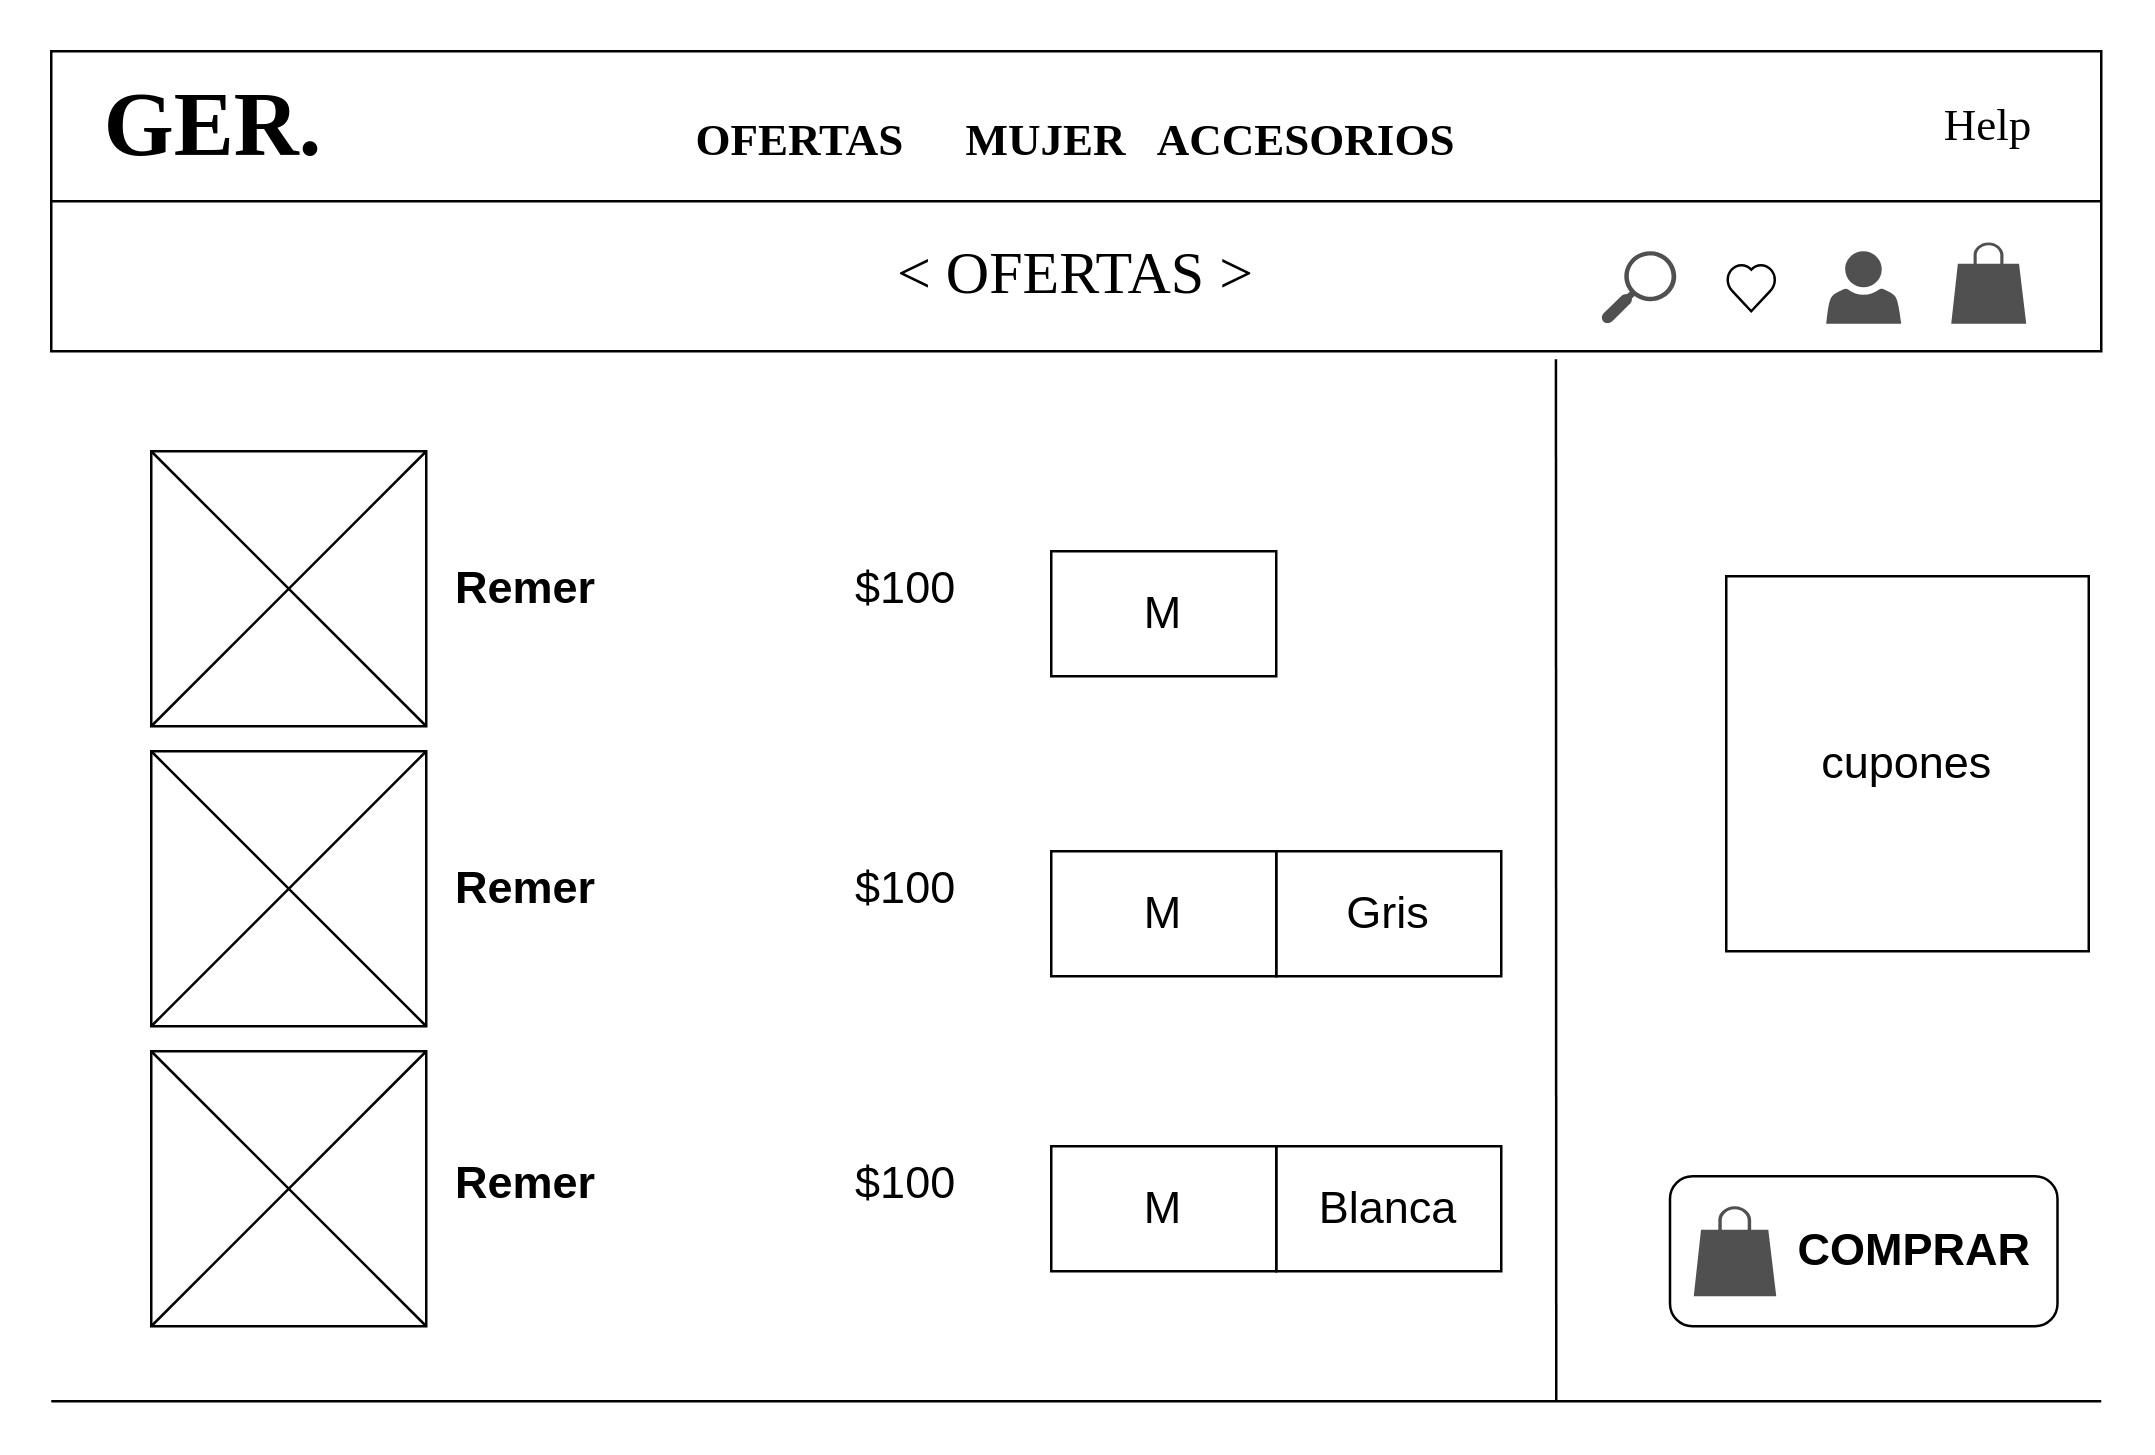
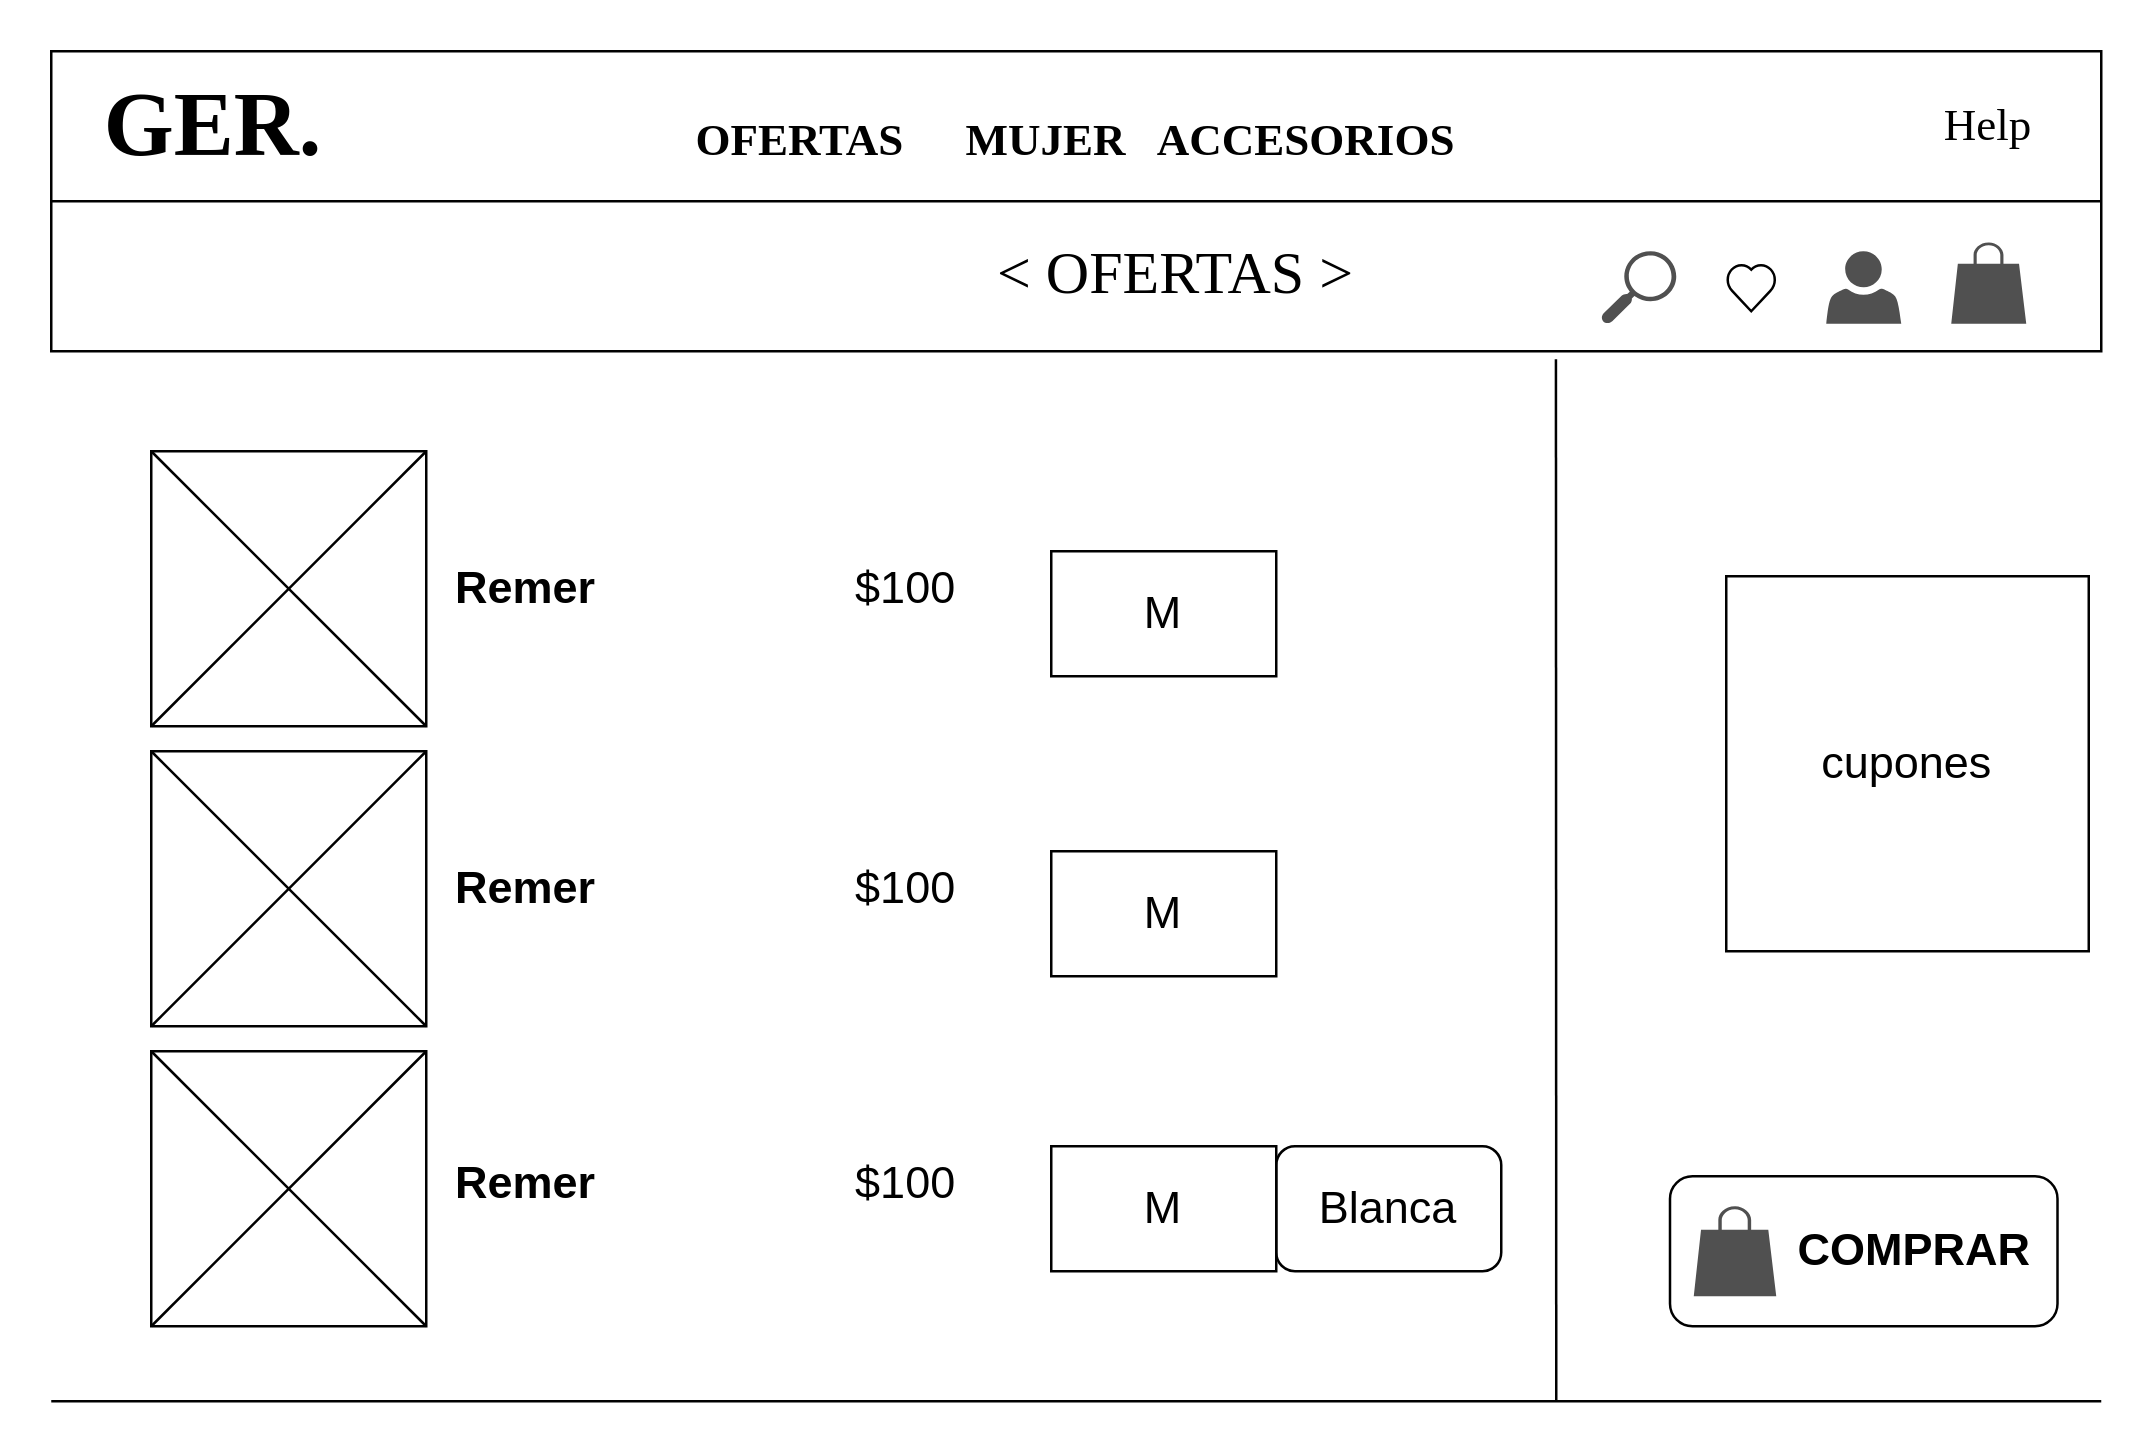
  <mxCell id="0" />
  <mxCell id="1" parent="0" />
  <mxCell id="2" value="" style="rounded=0;whiteSpace=wrap;html=1;" parent="1" vertex="1"><mxGeometry width="820" height="120" as="geometry" x="20" y="20" /></mxCell>
  <mxCell id="3" value="" style="endArrow=none;html=1;rounded=0;exitX=0;exitY=0.5;exitDx=0;exitDy=0;entryX=1;entryY=0.5;entryDx=0;entryDy=0;" parent="1" source="2" target="2" edge="1"><mxGeometry width="50" height="50" relative="1" as="geometry"><mxPoint x="410" y="280" as="sourcePoint" /><mxPoint x="460" y="230" as="targetPoint" /></mxGeometry></mxCell>
  <mxCell id="4" value="&lt;b&gt;&lt;font style=&quot;font-size: 36px&quot; face=&quot;Tahoma&quot;&gt;GER.&lt;/font&gt;&lt;/b&gt;" style="text;html=1;strokeColor=none;fillColor=none;align=center;verticalAlign=middle;whiteSpace=wrap;rounded=0;" parent="1" vertex="1"><mxGeometry x="30" width="110" height="60" as="geometry" y="20" /></mxCell>
  <mxCell id="5" value="&lt;font style=&quot;font-size: 18px&quot;&gt;&lt;b&gt;OFERTAS &lt;span style=&quot;white-space: pre&quot;&gt;&#09;&lt;/span&gt;MUJER &lt;span style=&quot;white-space: pre&quot;&gt;&#09;&lt;/span&gt;&amp;nbsp;ACCESORIOS&lt;/b&gt;&lt;/font&gt;" style="text;html=1;strokeColor=none;fillColor=none;align=center;verticalAlign=middle;whiteSpace=wrap;rounded=0;fontFamily=Tahoma;fontSize=36;" parent="1" vertex="1"><mxGeometry x="260" y="35" width="340" height="30" as="geometry" /></mxCell>
  <mxCell id="6" value="" style="sketch=0;pointerEvents=1;shadow=0;dashed=0;html=1;strokeColor=none;fillColor=#505050;labelPosition=center;verticalLabelPosition=bottom;verticalAlign=top;outlineConnect=0;align=center;shape=mxgraph.office.concepts.search;fontFamily=Tahoma;fontSize=18;" parent="1" vertex="1"><mxGeometry x="640" y="100" width="30" height="29" as="geometry" /></mxCell>
  <mxCell id="7" value="" style="verticalLabelPosition=bottom;verticalAlign=top;html=1;shape=mxgraph.basic.heart;fontFamily=Tahoma;fontSize=18;" parent="1" vertex="1"><mxGeometry x="690" y="105" width="20" height="19" as="geometry" /></mxCell>
  <mxCell id="8" value="" style="sketch=0;pointerEvents=1;shadow=0;dashed=0;html=1;strokeColor=none;fillColor=#505050;labelPosition=center;verticalLabelPosition=bottom;verticalAlign=top;outlineConnect=0;align=center;shape=mxgraph.office.users.user;fontFamily=Tahoma;fontSize=18;" parent="1" vertex="1"><mxGeometry x="730" y="100" width="30" height="29" as="geometry" /></mxCell>
  <mxCell id="9" value="" style="sketch=0;pointerEvents=1;shadow=0;dashed=0;html=1;strokeColor=none;fillColor=#505050;labelPosition=center;verticalLabelPosition=bottom;verticalAlign=top;outlineConnect=0;align=center;shape=mxgraph.office.concepts.marketplace_shopping_bag;fontFamily=Tahoma;fontSize=18;" parent="1" vertex="1"><mxGeometry x="780" y="96.5" width="30" height="32.5" as="geometry" /></mxCell>
  <mxCell id="10" value="Help" style="text;html=1;strokeColor=none;fillColor=none;align=center;verticalAlign=middle;whiteSpace=wrap;rounded=0;fontFamily=Tahoma;fontSize=18;" parent="1" vertex="1"><mxGeometry x="765" y="35" width="60" height="30" as="geometry" /></mxCell>
- <mxCell id="11" value="&lt;font face=&quot;Lucida Console&quot; style=&quot;font-size: 24px&quot;&gt;&amp;lt; OFERTAS &amp;gt;&lt;/font&gt;" style="text;html=1;strokeColor=none;fillColor=none;align=center;verticalAlign=middle;whiteSpace=wrap;rounded=0;fontFamily=Tahoma;fontSize=18;" parent="1" vertex="1"><mxGeometry x="345" y="94" width="170" height="30" as="geometry" /></mxCell>
+ <mxCell id="11" value="&lt;font face=&quot;Lucida Console&quot; style=&quot;font-size: 24px&quot;&gt;&amp;lt; OFERTAS &amp;gt;&lt;/font&gt;" style="text;html=1;strokeColor=none;fillColor=none;align=center;verticalAlign=middle;whiteSpace=wrap;rounded=0;fontFamily=Tahoma;fontSize=18;" parent="1" vertex="1"><mxGeometry x="385" y="94" width="170" height="30" as="geometry" /></mxCell>
  <mxCell id="12" value="" style="whiteSpace=wrap;html=1;aspect=fixed;" vertex="1" parent="1"><mxGeometry x="60" y="180" width="110" height="110" as="geometry" /></mxCell>
  <mxCell id="13" value="" style="endArrow=none;html=1;rounded=0;entryX=0;entryY=1;entryDx=0;entryDy=0;exitX=1;exitY=0;exitDx=0;exitDy=0;" edge="1" parent="1" source="12" target="12"><mxGeometry width="50" height="50" relative="1" as="geometry"><mxPoint x="630" y="380" as="sourcePoint" /><mxPoint x="460" y="330" as="targetPoint" /></mxGeometry></mxCell>
  <mxCell id="14" value="" style="endArrow=none;html=1;rounded=0;exitX=0;exitY=0;exitDx=0;exitDy=0;entryX=1;entryY=1;entryDx=0;entryDy=0;" edge="1" parent="1" source="12" target="12"><mxGeometry width="50" height="50" relative="1" as="geometry"><mxPoint x="410" y="380" as="sourcePoint" /><mxPoint x="460" y="330" as="targetPoint" /></mxGeometry></mxCell>
  <mxCell id="15" value="&lt;div&gt;&lt;font style=&quot;font-size: 18px&quot;&gt;&lt;b&gt;Remer&lt;/b&gt; &lt;span style=&quot;white-space: pre&quot;&gt;&#09;&lt;/span&gt;&lt;span style=&quot;white-space: pre&quot;&gt;&#09;&lt;/span&gt;&lt;span style=&quot;white-space: pre&quot;&gt;&#09;&lt;/span&gt;$100&lt;/font&gt;&lt;span style=&quot;white-space: pre&quot;&gt;&#09;&lt;/span&gt;&lt;/div&gt;" style="text;html=1;strokeColor=none;fillColor=none;align=left;verticalAlign=middle;whiteSpace=wrap;rounded=0;" vertex="1" parent="1"><mxGeometry x="180" y="220" width="280" height="30" as="geometry" /></mxCell>
  <mxCell id="16" value="M" style="rounded=0;whiteSpace=wrap;html=1;fontSize=18;" vertex="1" parent="1"><mxGeometry x="420" y="220" width="90" height="50" as="geometry" /></mxCell>
- <mxCell id="17" value="Blanca" style="rounded=0;whiteSpace=wrap;html=1;fontSize=18;" vertex="1" parent="1"><mxGeometry x="510" y="458" width="90" height="50" as="geometry" /></mxCell>
- <mxCell id="18" value="Gris" style="rounded=0;whiteSpace=wrap;html=1;fontSize=18;" vertex="1" parent="1"><mxGeometry x="510" y="340" width="90" height="50" as="geometry" /></mxCell>
+ <mxCell id="17" value="Blanca" style="whiteSpace=wrap;html=1;fontSize=18;rounded=1;" vertex="1" parent="1"><mxGeometry x="510" y="458" width="90" height="50" as="geometry" /></mxCell>
  <mxCell id="19" value="&lt;b&gt;&amp;nbsp; &amp;nbsp; &amp;nbsp; &amp;nbsp; COMPRAR&lt;/b&gt;" style="rounded=1;whiteSpace=wrap;html=1;fontSize=18;" vertex="1" parent="1"><mxGeometry x="667.5" y="470" width="155" height="60" as="geometry" /></mxCell>
  <mxCell id="20" value="" style="sketch=0;pointerEvents=1;shadow=0;dashed=0;html=1;strokeColor=none;fillColor=#505050;labelPosition=center;verticalLabelPosition=bottom;verticalAlign=top;outlineConnect=0;align=center;shape=mxgraph.office.concepts.marketplace_shopping_bag;fontSize=18;" vertex="1" parent="1"><mxGeometry x="677" y="482" width="33" height="36" as="geometry" /></mxCell>
  <mxCell id="21" value="" style="whiteSpace=wrap;html=1;aspect=fixed;" vertex="1" parent="1"><mxGeometry x="60" y="300" width="110" height="110" as="geometry" /></mxCell>
  <mxCell id="22" value="" style="whiteSpace=wrap;html=1;aspect=fixed;" vertex="1" parent="1"><mxGeometry x="60" y="420" width="110" height="110" as="geometry" /></mxCell>
  <mxCell id="23" value="" style="endArrow=none;html=1;rounded=0;exitX=0;exitY=0;exitDx=0;exitDy=0;entryX=1;entryY=1;entryDx=0;entryDy=0;" edge="1" parent="1"><mxGeometry width="50" height="50" relative="1" as="geometry"><mxPoint x="60" y="300" as="sourcePoint" /><mxPoint x="170" y="410" as="targetPoint" /></mxGeometry></mxCell>
  <mxCell id="24" value="" style="endArrow=none;html=1;rounded=0;exitX=0;exitY=0;exitDx=0;exitDy=0;entryX=1;entryY=1;entryDx=0;entryDy=0;" edge="1" parent="1"><mxGeometry width="50" height="50" relative="1" as="geometry"><mxPoint x="60" y="420" as="sourcePoint" /><mxPoint x="170" y="530" as="targetPoint" /></mxGeometry></mxCell>
  <mxCell id="25" value="" style="endArrow=none;html=1;rounded=0;entryX=0;entryY=1;entryDx=0;entryDy=0;exitX=1;exitY=0;exitDx=0;exitDy=0;" edge="1" parent="1"><mxGeometry width="50" height="50" relative="1" as="geometry"><mxPoint x="170" y="300" as="sourcePoint" /><mxPoint x="60" y="410" as="targetPoint" /></mxGeometry></mxCell>
  <mxCell id="26" value="" style="endArrow=none;html=1;rounded=0;entryX=0;entryY=1;entryDx=0;entryDy=0;exitX=1;exitY=0;exitDx=0;exitDy=0;" edge="1" parent="1"><mxGeometry width="50" height="50" relative="1" as="geometry"><mxPoint x="170" y="420" as="sourcePoint" /><mxPoint x="60" y="530" as="targetPoint" /></mxGeometry></mxCell>
  <mxCell id="27" value="&lt;div&gt;&lt;font style=&quot;font-size: 18px&quot;&gt;&lt;b&gt;Remer&lt;/b&gt; &lt;span style=&quot;white-space: pre&quot;&gt;&#09;&lt;/span&gt;&lt;span style=&quot;white-space: pre&quot;&gt;&#09;&lt;/span&gt;&lt;span style=&quot;white-space: pre&quot;&gt;&#09;&lt;/span&gt;$100&lt;/font&gt;&lt;span style=&quot;white-space: pre&quot;&gt;&#09;&lt;/span&gt;&lt;/div&gt;" style="text;html=1;strokeColor=none;fillColor=none;align=left;verticalAlign=middle;whiteSpace=wrap;rounded=0;" vertex="1" parent="1"><mxGeometry x="180" y="340" width="280" height="30" as="geometry" /></mxCell>
  <mxCell id="28" value="&lt;div&gt;&lt;font style=&quot;font-size: 18px&quot;&gt;&lt;b&gt;Remer&lt;/b&gt; &lt;span style=&quot;white-space: pre&quot;&gt;&#09;&lt;/span&gt;&lt;span style=&quot;white-space: pre&quot;&gt;&#09;&lt;/span&gt;&lt;span style=&quot;white-space: pre&quot;&gt;&#09;&lt;/span&gt;$100&lt;/font&gt;&lt;span style=&quot;white-space: pre&quot;&gt;&#09;&lt;/span&gt;&lt;/div&gt;" style="text;html=1;strokeColor=none;fillColor=none;align=left;verticalAlign=middle;whiteSpace=wrap;rounded=0;" vertex="1" parent="1"><mxGeometry x="180" y="458" width="280" height="30" as="geometry" /></mxCell>
  <mxCell id="29" value="M" style="rounded=0;whiteSpace=wrap;html=1;fontSize=18;" vertex="1" parent="1"><mxGeometry x="420" y="340" width="90" height="50" as="geometry" /></mxCell>
  <mxCell id="30" value="M" style="rounded=0;whiteSpace=wrap;html=1;fontSize=18;" vertex="1" parent="1"><mxGeometry x="420" y="458" width="90" height="50" as="geometry" /></mxCell>
  <mxCell id="31" value="" style="endArrow=none;html=1;rounded=0;fontSize=18;entryX=0.734;entryY=1.027;entryDx=0;entryDy=0;entryPerimeter=0;" edge="1" parent="1" target="2"><mxGeometry width="50" height="50" relative="1" as="geometry"><mxPoint x="622" y="560" as="sourcePoint" /><mxPoint x="460" y="320" as="targetPoint" /></mxGeometry></mxCell>
  <mxCell id="32" value="" style="endArrow=none;html=1;rounded=0;fontSize=18;" edge="1" parent="1"><mxGeometry width="50" height="50" relative="1" as="geometry"><mxPoint y="560" as="sourcePoint" x="20" /><mxPoint x="840" y="560" as="targetPoint" /></mxGeometry></mxCell>
  <mxCell id="33" value="cupones" style="whiteSpace=wrap;html=1;aspect=fixed;fontSize=18;" vertex="1" parent="1"><mxGeometry x="690" y="230" width="145" height="150" as="geometry" /></mxCell>
